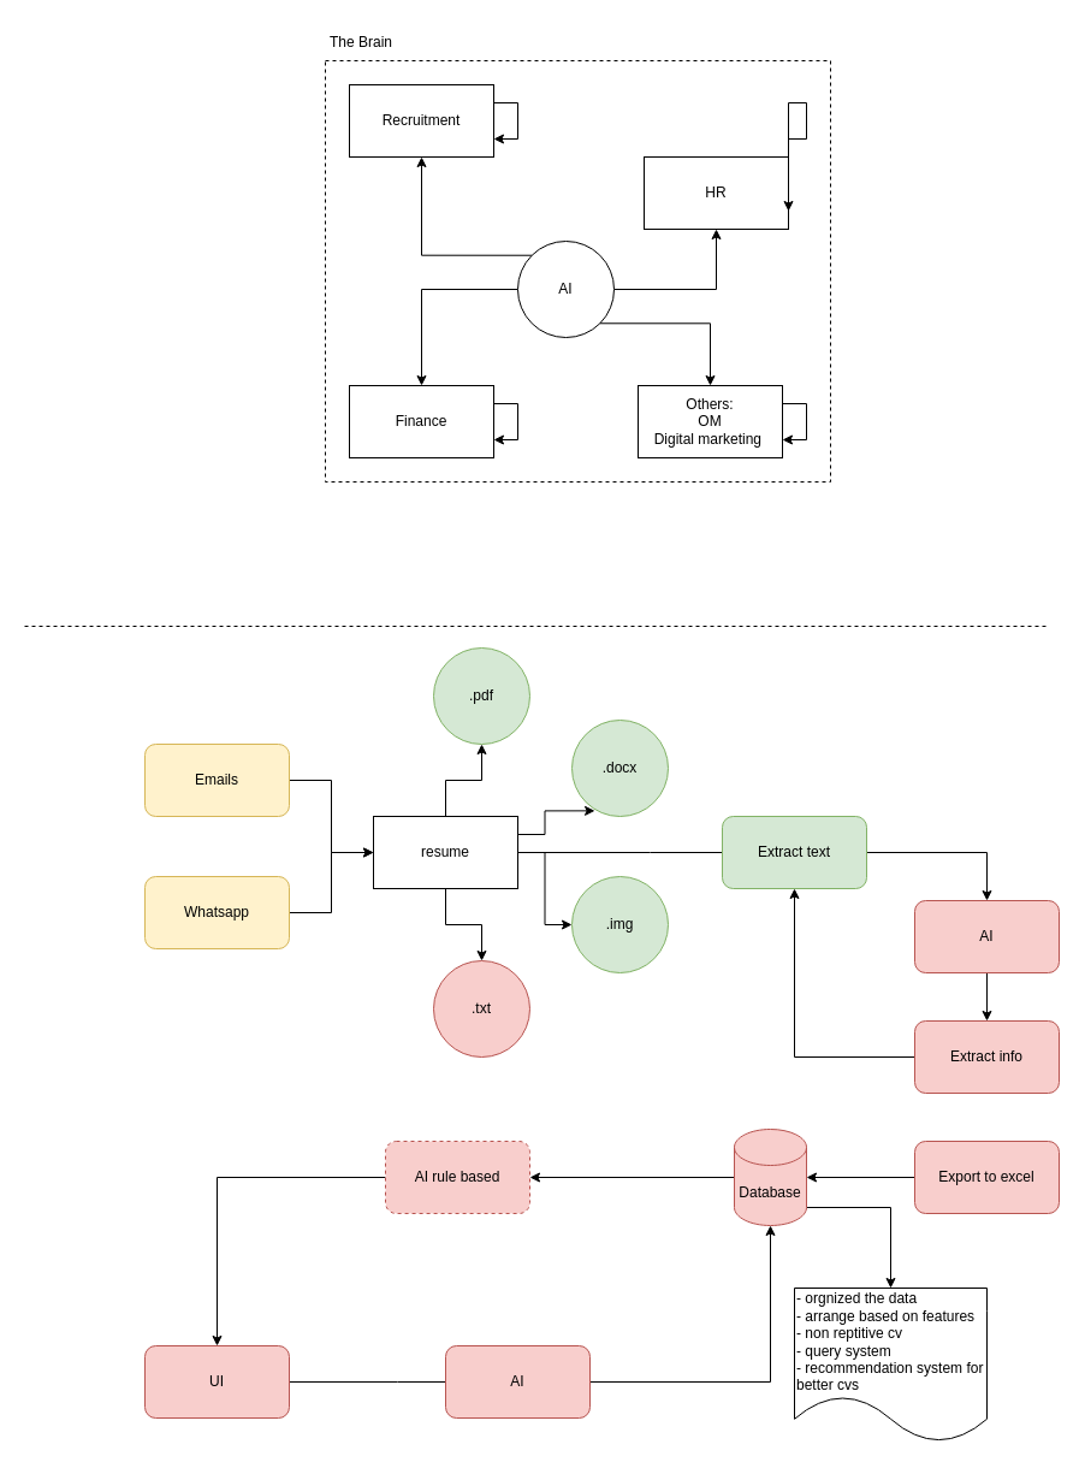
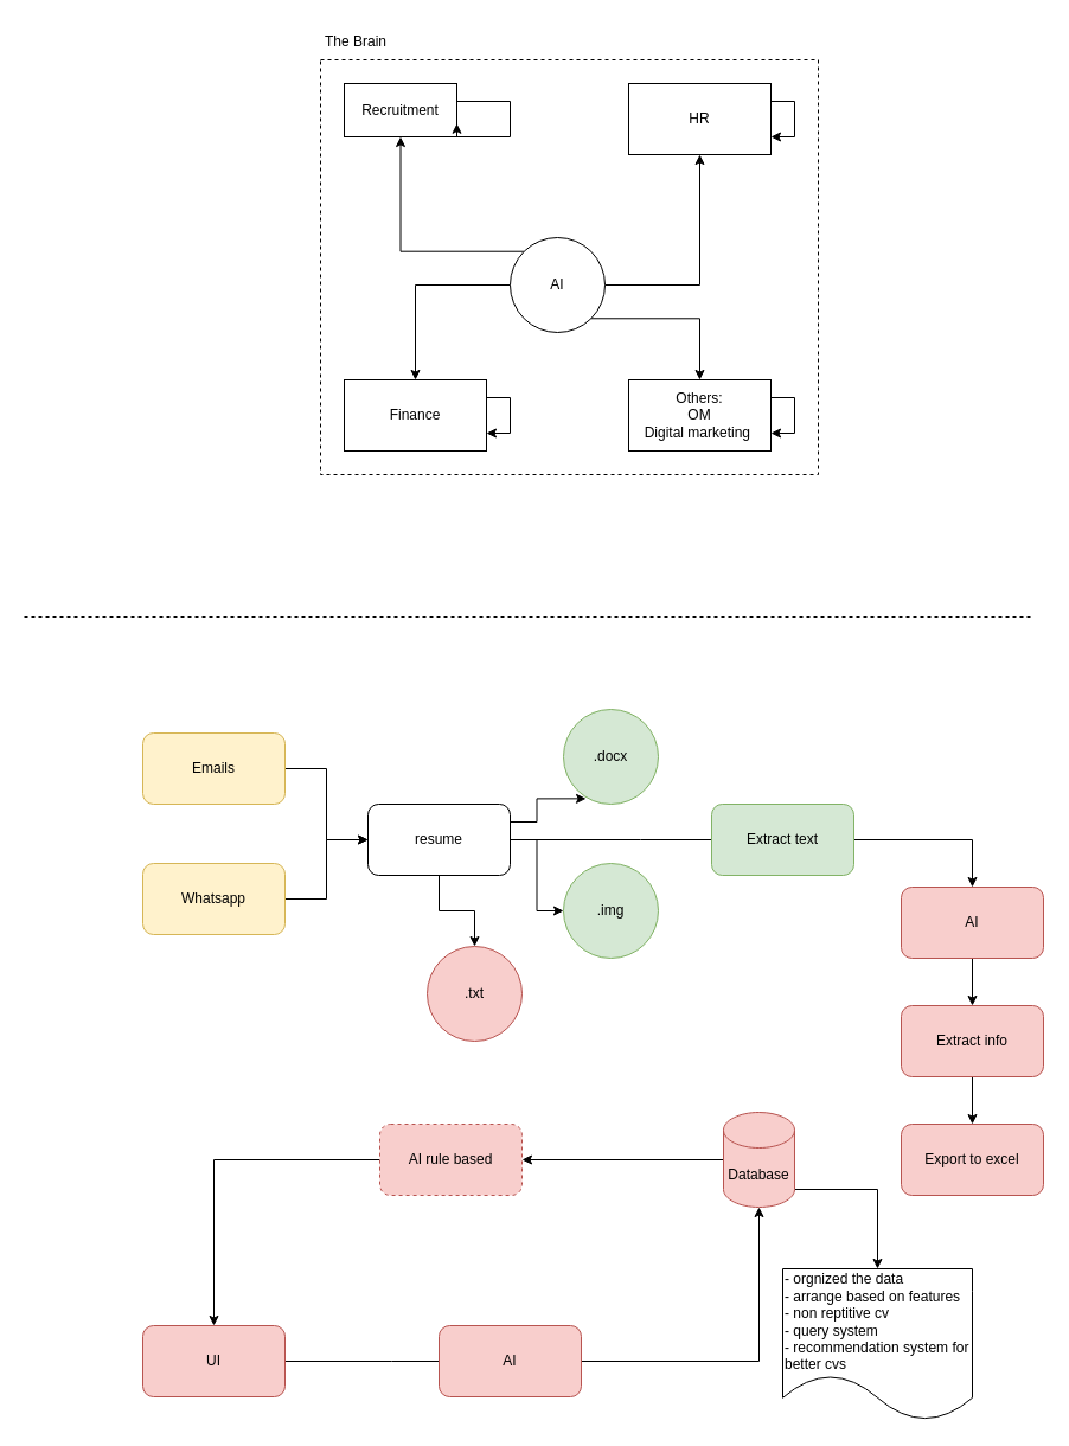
  <mxCell id="0" />
  <mxCell id="1" parent="0" />
  <mxCell id="2" style="edgeStyle=orthogonalEdgeStyle;rounded=0;orthogonalLoop=1;jettySize=auto;html=1;entryX=0.5;entryY=0;entryDx=0;entryDy=0;" parent="1" source="6" target="7" edge="1"><mxGeometry relative="1" as="geometry" /></mxCell>
  <mxCell id="3" style="edgeStyle=orthogonalEdgeStyle;rounded=0;orthogonalLoop=1;jettySize=auto;html=1;entryX=0.5;entryY=1;entryDx=0;entryDy=0;" parent="1" source="6" target="8" edge="1"><mxGeometry relative="1" as="geometry" /></mxCell>
  <mxCell id="4" style="edgeStyle=orthogonalEdgeStyle;rounded=0;orthogonalLoop=1;jettySize=auto;html=1;exitX=0;exitY=0;exitDx=0;exitDy=0;entryX=0.5;entryY=1;entryDx=0;entryDy=0;" parent="1" source="6" target="9" edge="1"><mxGeometry relative="1" as="geometry" /></mxCell>
  <mxCell id="5" style="edgeStyle=orthogonalEdgeStyle;rounded=0;orthogonalLoop=1;jettySize=auto;html=1;exitX=1;exitY=1;exitDx=0;exitDy=0;" parent="1" source="6" target="10" edge="1"><mxGeometry relative="1" as="geometry" /></mxCell>
  <mxCell id="6" value="AI" style="ellipse;whiteSpace=wrap;html=1;aspect=fixed;" parent="1" vertex="1"><mxGeometry x="430" y="200" width="80" height="80" as="geometry" /></mxCell>
  <mxCell id="7" value="Finance" style="rounded=0;whiteSpace=wrap;html=1;" parent="1" vertex="1"><mxGeometry x="290" y="320" width="120" height="60" as="geometry" /></mxCell>
- <mxCell id="8" value="HR" style="rounded=0;whiteSpace=wrap;html=1;" parent="1" vertex="1"><mxGeometry x="535" y="130" width="120" height="60" as="geometry" /></mxCell>
- <mxCell id="9" value="Recruitment" style="rounded=0;whiteSpace=wrap;html=1;" parent="1" vertex="1"><mxGeometry x="290" y="70" width="120" height="60" as="geometry" /></mxCell>
+ <mxCell id="8" value="HR" style="rounded=0;whiteSpace=wrap;html=1;" parent="1" vertex="1"><mxGeometry x="530" y="70" width="120" height="60" as="geometry" /></mxCell>
+ <mxCell id="9" value="Recruitment" style="rounded=0;whiteSpace=wrap;html=1;" parent="1" vertex="1"><mxGeometry x="290" y="70" width="95" height="45" as="geometry" /></mxCell>
  <mxCell id="10" value="Others:&lt;br&gt;OM&lt;br&gt;Digital marketing&amp;nbsp;" style="rounded=0;whiteSpace=wrap;html=1;" parent="1" vertex="1"><mxGeometry x="530" y="320" width="120" height="60" as="geometry" /></mxCell>
  <mxCell id="11" style="edgeStyle=orthogonalEdgeStyle;rounded=0;orthogonalLoop=1;jettySize=auto;html=1;exitX=1;exitY=0.25;exitDx=0;exitDy=0;entryX=1;entryY=0.75;entryDx=0;entryDy=0;" parent="1" source="10" target="10" edge="1"><mxGeometry relative="1" as="geometry"><Array as="points"><mxPoint x="670" y="335" /><mxPoint x="670" y="365" /></Array></mxGeometry></mxCell>
  <mxCell id="12" style="edgeStyle=orthogonalEdgeStyle;rounded=0;orthogonalLoop=1;jettySize=auto;html=1;exitX=1;exitY=0.25;exitDx=0;exitDy=0;entryX=1;entryY=0.75;entryDx=0;entryDy=0;" parent="1" source="7" target="7" edge="1"><mxGeometry relative="1" as="geometry"><Array as="points"><mxPoint x="430" y="335" /><mxPoint x="430" y="365" /></Array></mxGeometry></mxCell>
  <mxCell id="13" style="edgeStyle=orthogonalEdgeStyle;rounded=0;orthogonalLoop=1;jettySize=auto;html=1;exitX=1;exitY=0.25;exitDx=0;exitDy=0;entryX=1;entryY=0.75;entryDx=0;entryDy=0;" parent="1" source="8" target="8" edge="1"><mxGeometry relative="1" as="geometry"><Array as="points"><mxPoint x="670" y="85" /><mxPoint x="670" y="115" /></Array></mxGeometry></mxCell>
  <mxCell id="14" style="edgeStyle=orthogonalEdgeStyle;rounded=0;orthogonalLoop=1;jettySize=auto;html=1;exitX=1;exitY=0.25;exitDx=0;exitDy=0;entryX=1;entryY=0.75;entryDx=0;entryDy=0;" parent="1" source="9" target="9" edge="1"><mxGeometry relative="1" as="geometry"><Array as="points"><mxPoint x="430" y="85" /><mxPoint x="430" y="115" /></Array></mxGeometry></mxCell>
  <mxCell id="15" value="" style="rounded=0;whiteSpace=wrap;html=1;fillColor=none;dashed=1;" parent="1" vertex="1"><mxGeometry x="270" y="50" width="420" height="350" as="geometry" /></mxCell>
  <mxCell id="16" value="The Brain" style="text;html=1;strokeColor=none;fillColor=none;align=center;verticalAlign=middle;whiteSpace=wrap;rounded=0;" parent="1" vertex="1"><mxGeometry x="270" y="20" width="60" height="30" as="geometry" /></mxCell>
  <mxCell id="17" style="edgeStyle=orthogonalEdgeStyle;rounded=0;orthogonalLoop=1;jettySize=auto;html=1;exitX=1;exitY=0.5;exitDx=0;exitDy=0;entryX=0;entryY=0.5;entryDx=0;entryDy=0;" edge="1" parent="1" source="18" target="26"><mxGeometry relative="1" as="geometry" /></mxCell>
  <mxCell id="18" value="Emails" style="rounded=1;whiteSpace=wrap;html=1;fillColor=#fff2cc;strokeColor=#d6b656;" vertex="1" parent="1"><mxGeometry x="120" y="618" width="120" height="60" as="geometry" /></mxCell>
  <mxCell id="19" style="edgeStyle=orthogonalEdgeStyle;rounded=0;orthogonalLoop=1;jettySize=auto;html=1;" edge="1" parent="1" source="20" target="26"><mxGeometry relative="1" as="geometry"><mxPoint x="310" y="748" as="targetPoint" /></mxGeometry></mxCell>
  <mxCell id="20" value="Whatsapp" style="rounded=1;whiteSpace=wrap;html=1;fillColor=#fff2cc;strokeColor=#d6b656;" vertex="1" parent="1"><mxGeometry x="120" y="728" width="120" height="60" as="geometry" /></mxCell>
- <mxCell id="21" style="edgeStyle=orthogonalEdgeStyle;rounded=0;orthogonalLoop=1;jettySize=auto;html=1;entryX=0.5;entryY=1;entryDx=0;entryDy=0;" edge="1" parent="1" source="26" target="27"><mxGeometry relative="1" as="geometry" /></mxCell>
  <mxCell id="22" style="edgeStyle=orthogonalEdgeStyle;rounded=0;orthogonalLoop=1;jettySize=auto;html=1;exitX=1;exitY=0.25;exitDx=0;exitDy=0;entryX=0.238;entryY=0.942;entryDx=0;entryDy=0;entryPerimeter=0;" edge="1" parent="1" source="26" target="28"><mxGeometry relative="1" as="geometry" /></mxCell>
  <mxCell id="23" style="edgeStyle=orthogonalEdgeStyle;rounded=0;orthogonalLoop=1;jettySize=auto;html=1;exitX=1;exitY=0.5;exitDx=0;exitDy=0;" edge="1" parent="1" source="26" target="29"><mxGeometry relative="1" as="geometry" /></mxCell>
  <mxCell id="24" style="edgeStyle=orthogonalEdgeStyle;rounded=0;orthogonalLoop=1;jettySize=auto;html=1;exitX=0.5;exitY=1;exitDx=0;exitDy=0;" edge="1" parent="1" source="26" target="30"><mxGeometry relative="1" as="geometry" /></mxCell>
  <mxCell id="25" style="edgeStyle=orthogonalEdgeStyle;rounded=0;orthogonalLoop=1;jettySize=auto;html=1;exitX=1;exitY=0.5;exitDx=0;exitDy=0;" edge="1" parent="1" source="26"><mxGeometry relative="1" as="geometry"><mxPoint x="650" y="708" as="targetPoint" /></mxGeometry></mxCell>
- <mxCell id="26" value="resume" style="whiteSpace=wrap;html=1;rounded=0;" vertex="1" parent="1"><mxGeometry x="310" y="678" width="120" height="60" as="geometry" /></mxCell>
- <mxCell id="27" value=".pdf" style="ellipse;whiteSpace=wrap;html=1;aspect=fixed;fillColor=#d5e8d4;strokeColor=#82b366;" vertex="1" parent="1"><mxGeometry x="360" y="538" width="80" height="80" as="geometry" /></mxCell>
+ <mxCell id="26" value="resume" style="rounded=1;whiteSpace=wrap;html=1;" vertex="1" parent="1"><mxGeometry x="310" y="678" width="120" height="60" as="geometry" /></mxCell>
  <mxCell id="28" value=".docx" style="ellipse;whiteSpace=wrap;html=1;aspect=fixed;fillColor=#d5e8d4;strokeColor=#82b366;" vertex="1" parent="1"><mxGeometry x="475" y="598" width="80" height="80" as="geometry" /></mxCell>
  <mxCell id="29" value=".img" style="ellipse;whiteSpace=wrap;html=1;aspect=fixed;fillColor=#d5e8d4;strokeColor=#82b366;" vertex="1" parent="1"><mxGeometry x="475" y="728" width="80" height="80" as="geometry" /></mxCell>
  <mxCell id="30" value=".txt" style="ellipse;whiteSpace=wrap;html=1;aspect=fixed;fillColor=#f8cecc;strokeColor=#b85450;" vertex="1" parent="1"><mxGeometry x="360" y="798" width="80" height="80" as="geometry" /></mxCell>
  <mxCell id="31" style="edgeStyle=orthogonalEdgeStyle;rounded=0;orthogonalLoop=1;jettySize=auto;html=1;" edge="1" parent="1" source="32" target="34"><mxGeometry relative="1" as="geometry"><mxPoint x="790" y="758" as="targetPoint" /></mxGeometry></mxCell>
  <mxCell id="32" value="Extract text" style="rounded=1;whiteSpace=wrap;html=1;fillColor=#d5e8d4;strokeColor=#82b366;" vertex="1" parent="1"><mxGeometry x="600" y="678" width="120" height="60" as="geometry" /></mxCell>
  <mxCell id="33" style="edgeStyle=orthogonalEdgeStyle;rounded=0;orthogonalLoop=1;jettySize=auto;html=1;" edge="1" parent="1" source="34" target="36"><mxGeometry relative="1" as="geometry"><mxPoint x="820" y="878" as="targetPoint" /></mxGeometry></mxCell>
  <mxCell id="34" value="AI" style="rounded=1;whiteSpace=wrap;html=1;fillColor=#f8cecc;strokeColor=#b85450;" vertex="1" parent="1"><mxGeometry x="760" y="748" width="120" height="60" as="geometry" /></mxCell>
- <mxCell id="35" style="edgeStyle=orthogonalEdgeStyle;rounded=0;orthogonalLoop=1;jettySize=auto;html=1;" edge="1" parent="1" source="36" target="32"><mxGeometry relative="1" as="geometry"><mxPoint x="820" y="958" as="targetPoint" /></mxGeometry></mxCell>
+ <mxCell id="35" style="edgeStyle=orthogonalEdgeStyle;rounded=0;orthogonalLoop=1;jettySize=auto;html=1;" edge="1" parent="1" source="36" target="38"><mxGeometry relative="1" as="geometry"><mxPoint x="820" y="958" as="targetPoint" /></mxGeometry></mxCell>
  <mxCell id="36" value="Extract info" style="rounded=1;whiteSpace=wrap;html=1;fillColor=#f8cecc;strokeColor=#b85450;" vertex="1" parent="1"><mxGeometry x="760" y="848" width="120" height="60" as="geometry" /></mxCell>
- <mxCell id="37" style="edgeStyle=orthogonalEdgeStyle;rounded=0;orthogonalLoop=1;jettySize=auto;html=1;" edge="1" parent="1" source="38" target="41"><mxGeometry relative="1" as="geometry"><mxPoint x="550" y="978" as="targetPoint" /></mxGeometry></mxCell>
  <mxCell id="38" value="Export to excel" style="rounded=1;whiteSpace=wrap;html=1;fillColor=#f8cecc;strokeColor=#b85450;" vertex="1" parent="1"><mxGeometry x="760" y="948" width="120" height="60" as="geometry" /></mxCell>
  <mxCell id="39" style="edgeStyle=orthogonalEdgeStyle;rounded=0;orthogonalLoop=1;jettySize=auto;html=1;" edge="1" parent="1" source="41" target="47"><mxGeometry relative="1" as="geometry"><mxPoint x="470" y="978" as="targetPoint" /></mxGeometry></mxCell>
  <mxCell id="40" style="edgeStyle=orthogonalEdgeStyle;rounded=0;orthogonalLoop=1;jettySize=auto;html=1;exitX=1;exitY=1;exitDx=0;exitDy=-15;exitPerimeter=0;" edge="1" parent="1" source="41" target="48"><mxGeometry relative="1" as="geometry" /></mxCell>
  <mxCell id="41" value="Database" style="shape=cylinder3;whiteSpace=wrap;html=1;boundedLbl=1;backgroundOutline=1;size=15;fillColor=#f8cecc;strokeColor=#b85450;" vertex="1" parent="1"><mxGeometry x="610" y="938" width="60" height="80" as="geometry" /></mxCell>
  <mxCell id="42" style="edgeStyle=orthogonalEdgeStyle;rounded=0;orthogonalLoop=1;jettySize=auto;html=1;" edge="1" parent="1" source="43"><mxGeometry relative="1" as="geometry"><mxPoint x="420" y="1148" as="targetPoint" /></mxGeometry></mxCell>
  <mxCell id="43" value="UI" style="rounded=1;whiteSpace=wrap;html=1;fillColor=#f8cecc;strokeColor=#b85450;" vertex="1" parent="1"><mxGeometry x="120" y="1118" width="120" height="60" as="geometry" /></mxCell>
  <mxCell id="44" style="edgeStyle=orthogonalEdgeStyle;rounded=0;orthogonalLoop=1;jettySize=auto;html=1;entryX=0.5;entryY=1;entryDx=0;entryDy=0;entryPerimeter=0;" edge="1" parent="1" source="45" target="41"><mxGeometry relative="1" as="geometry" /></mxCell>
  <mxCell id="45" value="AI" style="rounded=1;whiteSpace=wrap;html=1;fillColor=#f8cecc;strokeColor=#b85450;" vertex="1" parent="1"><mxGeometry x="370" y="1118" width="120" height="60" as="geometry" /></mxCell>
  <mxCell id="46" style="edgeStyle=orthogonalEdgeStyle;rounded=0;orthogonalLoop=1;jettySize=auto;html=1;" edge="1" parent="1" source="47" target="43"><mxGeometry relative="1" as="geometry" /></mxCell>
  <mxCell id="47" value="AI rule based" style="rounded=1;whiteSpace=wrap;html=1;fillColor=#f8cecc;strokeColor=#b85450;dashed=1;" vertex="1" parent="1"><mxGeometry x="320" y="948" width="120" height="60" as="geometry" /></mxCell>
  <mxCell id="48" value="&lt;span style=&quot;background-color: initial;&quot;&gt;- orgnized the data&lt;/span&gt;&lt;br&gt;&lt;span style=&quot;background-color: initial;&quot;&gt;- arrange based on features&lt;br&gt;&lt;/span&gt;- non reptitive cv&amp;nbsp;&lt;br&gt;- query system&amp;nbsp;&lt;br&gt;- recommendation system for better cvs" style="shape=document;whiteSpace=wrap;html=1;boundedLbl=1;dashed=0;flipH=1;align=left;" vertex="1" parent="1"><mxGeometry x="660" y="1070" width="160" height="128" as="geometry" /></mxCell>
  <mxCell id="49" value="" style="endArrow=none;dashed=1;html=1;rounded=0;" edge="1" parent="1"><mxGeometry width="50" height="50" relative="1" as="geometry"><mxPoint x="20" y="520" as="sourcePoint" /><mxPoint x="870" y="520" as="targetPoint" /></mxGeometry></mxCell>
